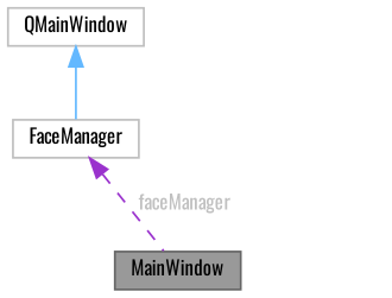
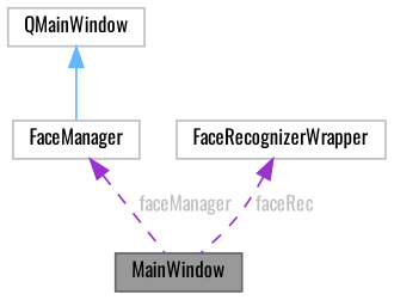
  digraph {
    fontname=Oswald
    node [color=grey75 fillcolor=white fontname=Oswald fontsize=10 shape=box style=filled]
    edge [color=darkorchid3 dir=back fontname=Oswald fontsize=10 labelfontname=Helvetica labelfontsize=10 style=dashed fontcolor=grey]
    n1 [color=gray40 fillcolor=grey60 fontcolor=black height=0.2 label=MainWindow width=0.4]
    n2 [height=0.2 label=QMainWindow width=0.4]
    n3 [height=0.2 label=FaceManager width=0.4]
+   n4 [height=0.2 label=FaceRecognizerWrapper width=0.4]
    n2 -> n3 [color=steelblue1 style=solid fontcolor=""]
    n3 -> n1 [label=" faceManager"]
+   n4 -> n1 [label=" faceRec"]
  }
